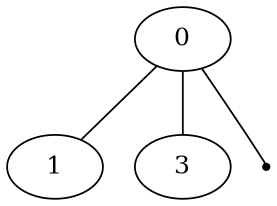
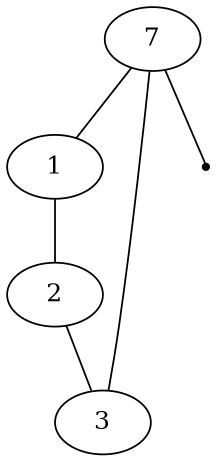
  graph {
-   n1 [label=0]
+   n1 [label=7]
    n2 [label=1]
    n3 [label=3]
    factor5 [shape=point]
+   n5 [label=2]
    n1 -- n2
    n1 -- n3
    n1 -- factor5
+   n2 -- n5
+   n5 -- n3
  }
